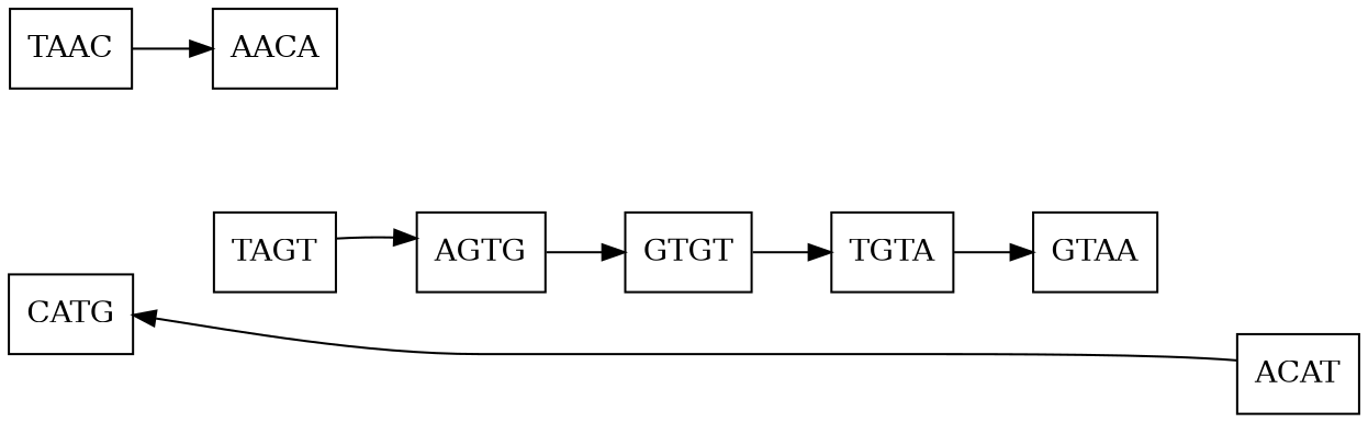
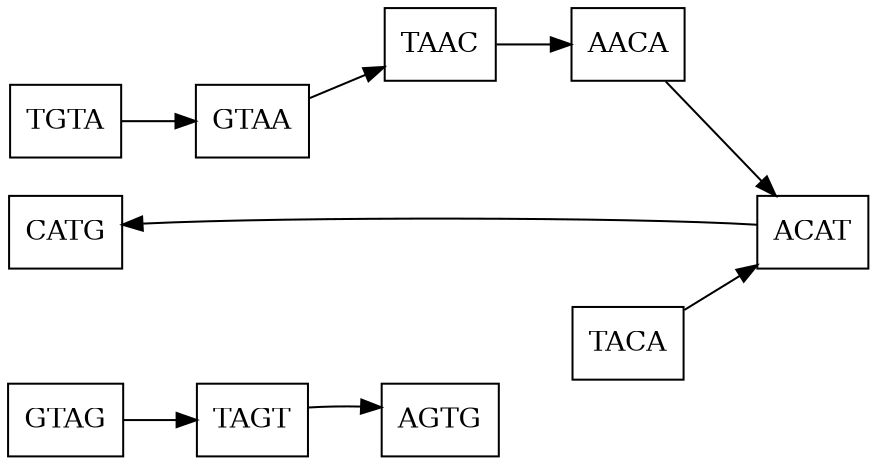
  digraph {
    rankdir=LR
    node [shape=box]
    edge [color=black]
    CATG
    GTAA
    TAGT
    ACAT
    AGTG
+   TACA
    TAAC
-   GTGT
    TGTA
+   GTAG
    AACA
    subgraph sub_1 {
      CATG
      GTAA
      TAGT
      ACAT
      AGTG
+     TACA
    }
    CATG -> GTAA [style=invis]
    CATG -> TAGT [style=invis]
    GTAA -> ACAT [style=invis]
+   GTAA -> TAAC
    TAGT -> AGTG [style=invis]
    TAGT -> AGTG
    ACAT -> CATG [style=invis]
    ACAT -> CATG
-   AGTG -> GTGT
+   AGTG -> TACA [style=invis]
+   TACA -> CATG [style=invis]
+   TACA -> ACAT
    TAAC -> AACA
-   GTGT -> TGTA
    TGTA -> GTAA
+   GTAG -> TAGT
+   AACA -> ACAT
  }
